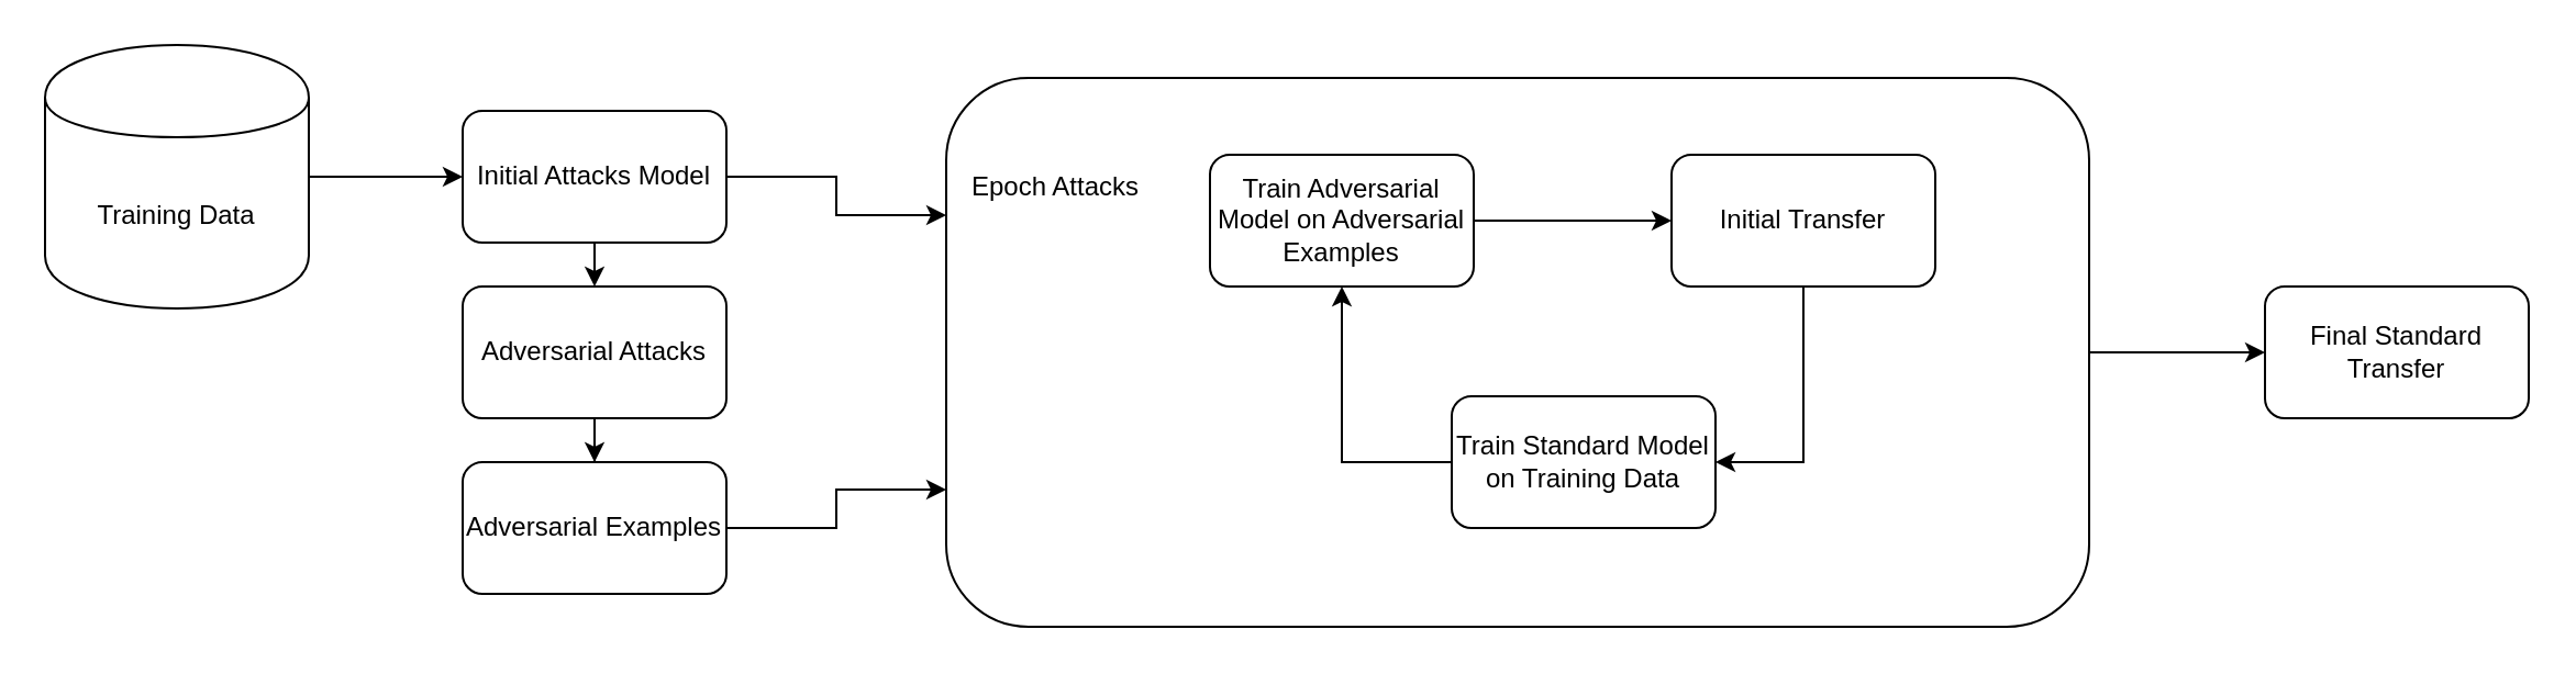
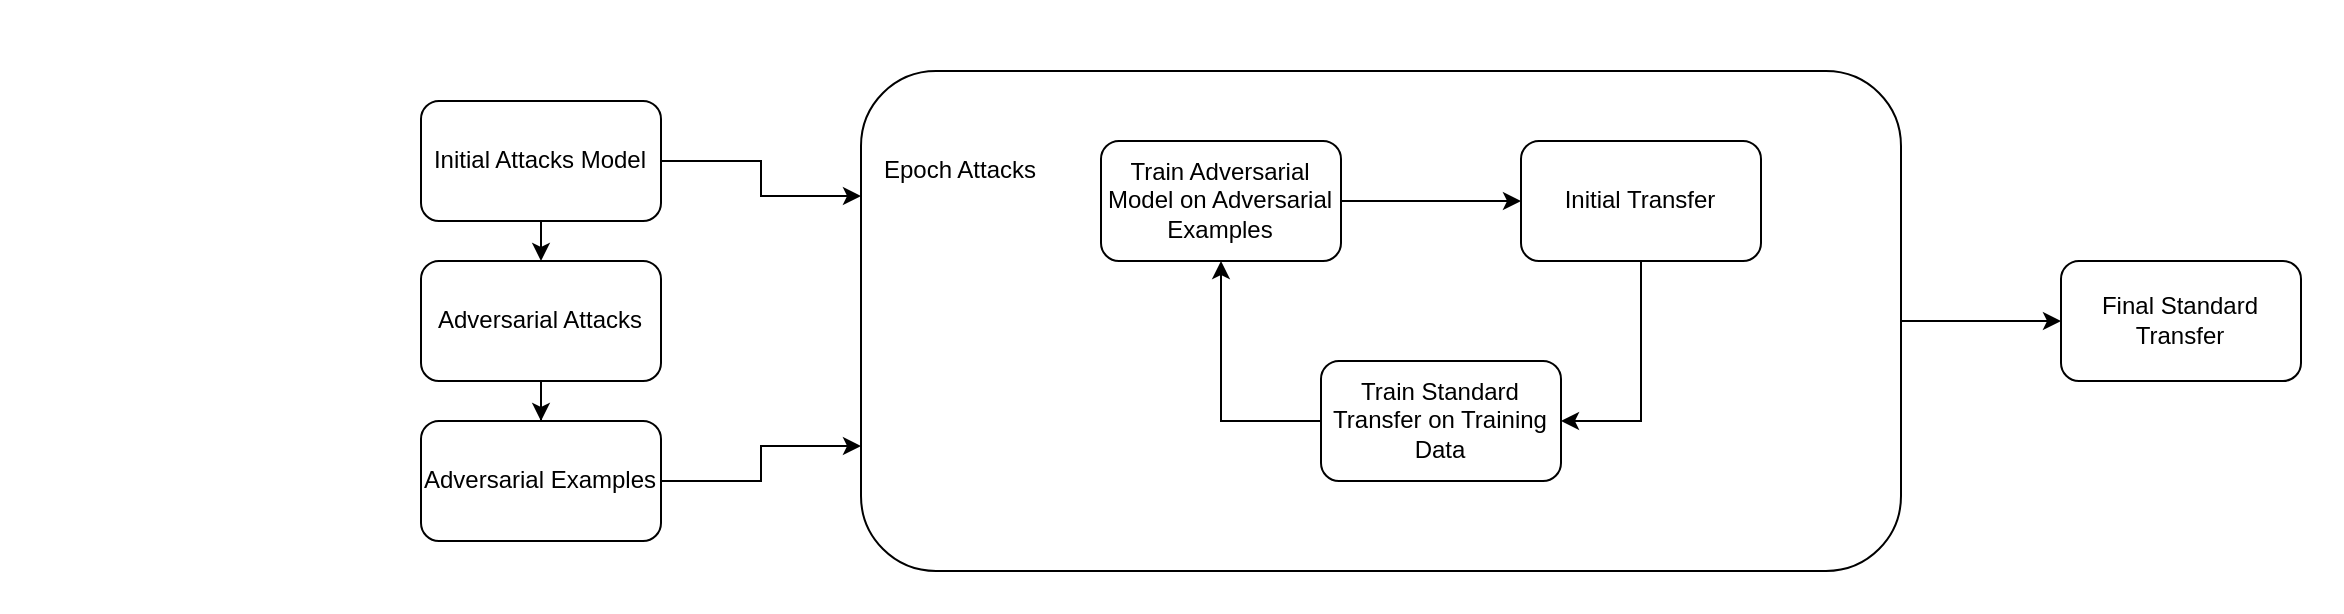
  <mxCell id="0" />
  <mxCell id="1" parent="0" />
- <mxCell id="2" style="edgeStyle=orthogonalEdgeStyle;rounded=0;orthogonalLoop=1;jettySize=auto;html=1;exitX=1;exitY=0.5;exitDx=0;exitDy=0;entryX=0;entryY=0.5;entryDx=0;entryDy=0;" edge="1" parent="1" source="3" target="6"><mxGeometry relative="1" as="geometry" /></mxCell>
- <mxCell id="3" value="Training Data" style="shape=cylinder;whiteSpace=wrap;html=1;boundedLbl=1;backgroundOutline=1;" vertex="1" parent="1"><mxGeometry x="20" y="20" width="120" height="120" as="geometry" /></mxCell>
  <mxCell id="4" style="edgeStyle=orthogonalEdgeStyle;rounded=0;orthogonalLoop=1;jettySize=auto;html=1;exitX=0.5;exitY=1;exitDx=0;exitDy=0;entryX=0.5;entryY=0;entryDx=0;entryDy=0;" edge="1" parent="1" source="6" target="12"><mxGeometry relative="1" as="geometry" /></mxCell>
  <mxCell id="5" style="edgeStyle=orthogonalEdgeStyle;rounded=0;orthogonalLoop=1;jettySize=auto;html=1;exitX=1;exitY=0.5;exitDx=0;exitDy=0;entryX=0;entryY=0.25;entryDx=0;entryDy=0;" edge="1" parent="1" source="6" target="10"><mxGeometry relative="1" as="geometry" /></mxCell>
  <mxCell id="6" value="Initial Attacks Model" style="rounded=1;whiteSpace=wrap;html=1;" vertex="1" parent="1"><mxGeometry x="210" y="50" width="120" height="60" as="geometry" /></mxCell>
  <mxCell id="7" style="edgeStyle=orthogonalEdgeStyle;rounded=0;orthogonalLoop=1;jettySize=auto;html=1;exitX=1;exitY=0.5;exitDx=0;exitDy=0;entryX=0;entryY=0.75;entryDx=0;entryDy=0;" edge="1" parent="1" source="8" target="10"><mxGeometry relative="1" as="geometry" /></mxCell>
  <mxCell id="8" value="Adversarial Examples" style="rounded=1;whiteSpace=wrap;html=1;" vertex="1" parent="1"><mxGeometry x="210" y="210" width="120" height="60" as="geometry" /></mxCell>
  <mxCell id="9" style="edgeStyle=orthogonalEdgeStyle;rounded=0;orthogonalLoop=1;jettySize=auto;html=1;exitX=1;exitY=0.5;exitDx=0;exitDy=0;entryX=0;entryY=0.5;entryDx=0;entryDy=0;" edge="1" parent="1" source="10" target="20"><mxGeometry relative="1" as="geometry" /></mxCell>
  <mxCell id="10" value="" style="rounded=1;whiteSpace=wrap;html=1;align=left;" vertex="1" parent="1"><mxGeometry x="430" y="35" width="520" height="250" as="geometry" /></mxCell>
  <mxCell id="11" style="edgeStyle=orthogonalEdgeStyle;rounded=0;orthogonalLoop=1;jettySize=auto;html=1;exitX=0.5;exitY=1;exitDx=0;exitDy=0;" edge="1" parent="1" source="12" target="8"><mxGeometry relative="1" as="geometry" /></mxCell>
  <mxCell id="12" value="Adversarial Attacks" style="rounded=1;whiteSpace=wrap;html=1;" vertex="1" parent="1"><mxGeometry x="210" y="130" width="120" height="60" as="geometry" /></mxCell>
  <mxCell id="13" style="edgeStyle=orthogonalEdgeStyle;rounded=0;orthogonalLoop=1;jettySize=auto;html=1;exitX=1;exitY=0.5;exitDx=0;exitDy=0;" edge="1" parent="1" source="14" target="18"><mxGeometry relative="1" as="geometry" /></mxCell>
  <mxCell id="14" value="Train Adversarial Model on Adversarial Examples" style="rounded=1;whiteSpace=wrap;html=1;" vertex="1" parent="1"><mxGeometry x="550" y="70" width="120" height="60" as="geometry" /></mxCell>
  <mxCell id="15" style="edgeStyle=orthogonalEdgeStyle;rounded=0;orthogonalLoop=1;jettySize=auto;html=1;exitX=0;exitY=0.5;exitDx=0;exitDy=0;entryX=0.5;entryY=1;entryDx=0;entryDy=0;" edge="1" parent="1" source="16" target="14"><mxGeometry relative="1" as="geometry" /></mxCell>
- <mxCell id="16" value="Train Standard Model on Training Data" style="rounded=1;whiteSpace=wrap;html=1;" vertex="1" parent="1"><mxGeometry x="660" y="180" width="120" height="60" as="geometry" /></mxCell>
+ <mxCell id="16" value="Train Standard Transfer on Training Data" style="rounded=1;whiteSpace=wrap;html=1;" vertex="1" parent="1"><mxGeometry x="660" y="180" width="120" height="60" as="geometry" /></mxCell>
  <mxCell id="17" style="edgeStyle=orthogonalEdgeStyle;rounded=0;orthogonalLoop=1;jettySize=auto;html=1;exitX=0.5;exitY=1;exitDx=0;exitDy=0;entryX=1;entryY=0.5;entryDx=0;entryDy=0;" edge="1" parent="1" source="18" target="16"><mxGeometry relative="1" as="geometry" /></mxCell>
  <mxCell id="18" value="Initial Transfer" style="rounded=1;whiteSpace=wrap;html=1;" vertex="1" parent="1"><mxGeometry x="760" y="70" width="120" height="60" as="geometry" /></mxCell>
  <mxCell id="19" value="Epoch Attacks" style="text;html=1;strokeColor=none;fillColor=none;align=center;verticalAlign=middle;whiteSpace=wrap;rounded=0;" vertex="1" parent="1"><mxGeometry x="430" y="35" width="100" height="100" as="geometry" /></mxCell>
  <mxCell id="20" value="Final Standard Transfer" style="rounded=1;whiteSpace=wrap;html=1;" vertex="1" parent="1"><mxGeometry x="1030" y="130" width="120" height="60" as="geometry" /></mxCell>
